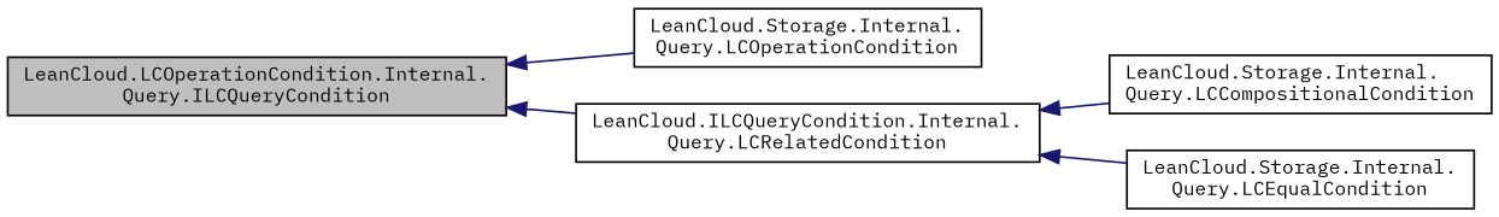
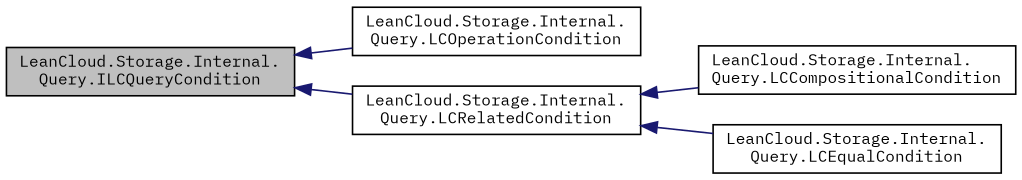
  digraph {
    fontname="IBM Plex Mono"
    rankdir=LR
    node [color=black fillcolor=white fontname="IBM Plex Mono" fontsize=10 shape=record style=filled]
    edge [color=midnightblue dir=back fontname="IBM Plex Mono" fontsize=10 labelfontname=Helvetica labelfontsize=10 style=solid]
-   n1 [fillcolor=grey75 fontcolor=black height=0.2 label="LeanCloud.LCOperationCondition.Internal.\lQuery.ILCQueryCondition" width=0.4]
+   n1 [fillcolor=grey75 fontcolor=black height=0.2 label="LeanCloud.Storage.Internal.\lQuery.ILCQueryCondition" width=0.4]
    n2 [height=0.2 label="LeanCloud.Storage.Internal.\lQuery.LCOperationCondition" width=0.4]
-   n3 [height=0.2 label="LeanCloud.ILCQueryCondition.Internal.\lQuery.LCRelatedCondition" width=0.4]
+   n3 [height=0.2 label="LeanCloud.Storage.Internal.\lQuery.LCRelatedCondition" width=0.4]
    n4 [height=0.2 label="LeanCloud.Storage.Internal.\lQuery.LCCompositionalCondition" width=0.4]
    n5 [height=0.2 label="LeanCloud.Storage.Internal.\lQuery.LCEqualCondition" width=0.4]
    n1 -> n2
    n1 -> n3
    n3 -> n4
    n3 -> n5
  }
